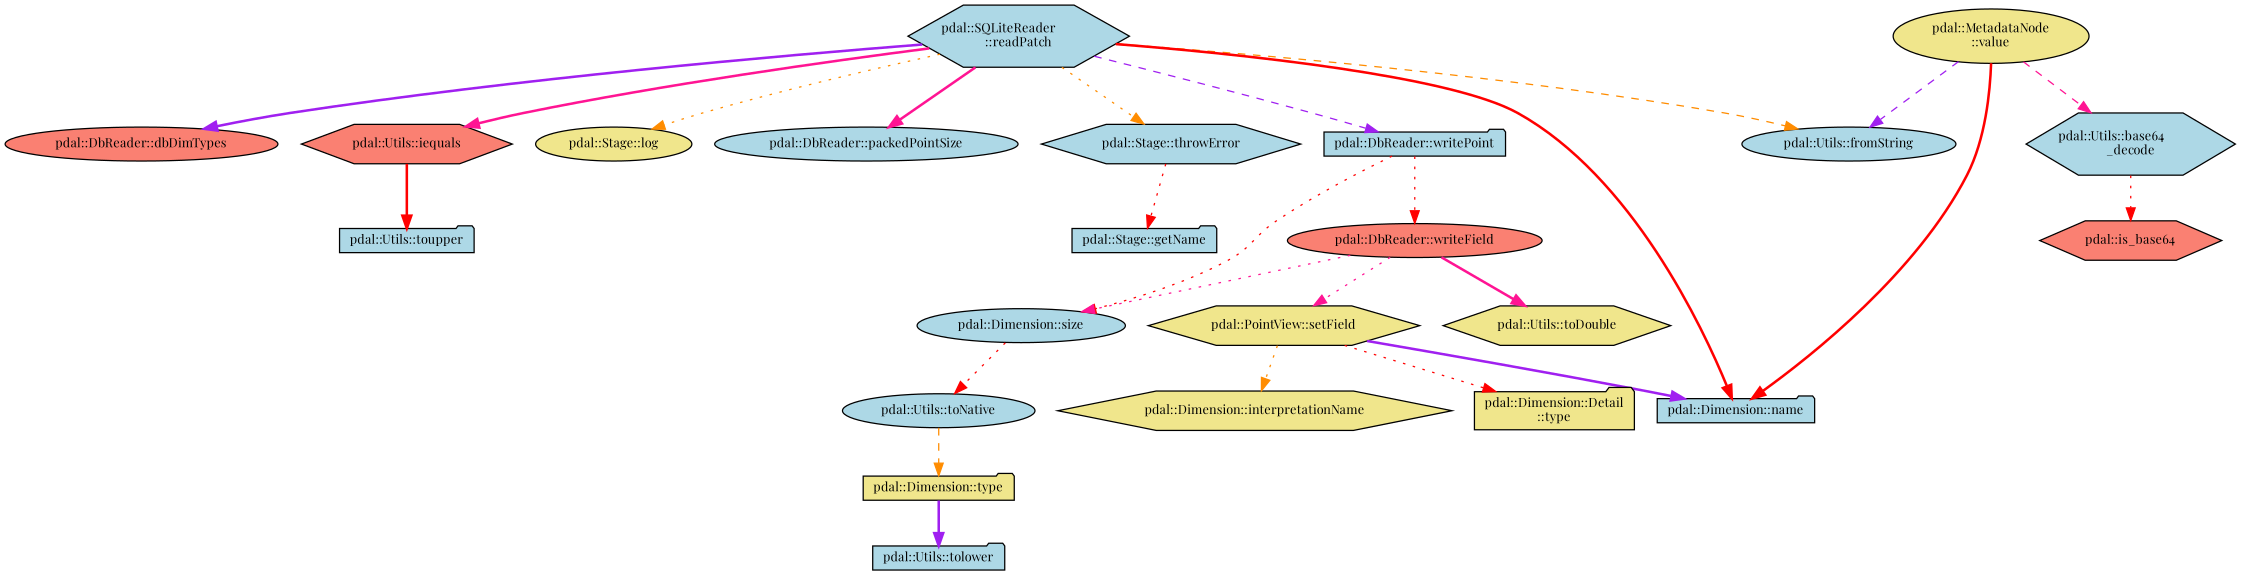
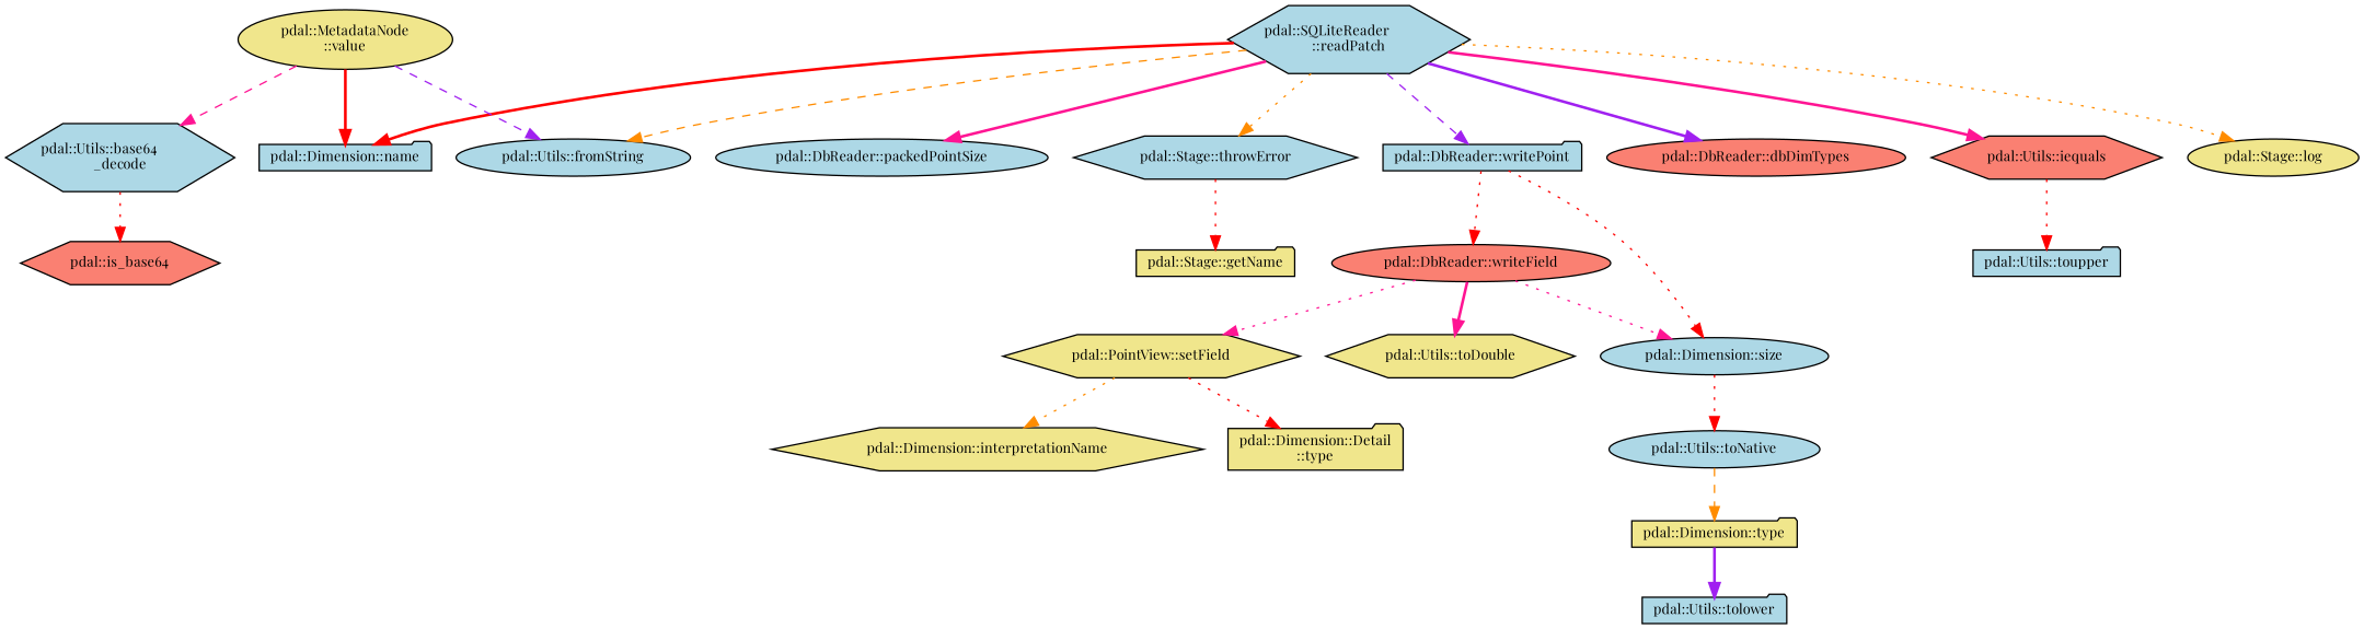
  digraph {
    fontname="Playfair Display"
    rankdir=TB
    node [color=black fillcolor=lightblue fontname="Playfair Display" fontsize=10 shape=hexagon style=filled]
    edge [color=red fontname="Playfair Display" fontsize=10 labelfontname=Helvetica labelfontsize=10 style=dotted]
    n1 [fontcolor=black height=0.2 label="pdal::SQLiteReader\l::readPatch" width=0.4]
    n2 [fillcolor=salmon height=0.2 label="pdal::DbReader::dbDimTypes" shape=ellipse width=0.4]
    n3 [height=0.2 label="pdal::Utils::fromString" shape=ellipse width=0.4]
    n4 [fillcolor=salmon height=0.2 label="pdal::Utils::iequals" width=0.4]
    n5 [fillcolor=khaki height=0.2 label="pdal::Stage::log" shape=ellipse width=0.4]
    n6 [height=0.2 label="pdal::DbReader::packedPointSize" shape=ellipse width=0.4]
    n7 [height=0.2 label="pdal::Stage::throwError" width=0.4]
    n8 [height=0.2 label="pdal::DbReader::writePoint" shape=folder width=0.4]
    n9 [height=0.2 label="pdal::Dimension::name" shape=folder width=0.4]
    n10 [height=0.2 label="pdal::Utils::toupper" shape=folder width=0.4]
-   n11 [height=0.2 label="pdal::Stage::getName" shape=folder width=0.4]
+   n11 [fillcolor=khaki height=0.2 label="pdal::Stage::getName" shape=folder width=0.4]
    n12 [fillcolor=khaki height=0.2 label="pdal::MetadataNode\l::value" shape=ellipse width=0.4]
    n13 [height=0.2 label="pdal::Utils::base64\l_decode" width=0.4]
    n14 [height=0.2 label="pdal::Dimension::size" shape=ellipse width=0.4]
    n15 [fillcolor=salmon height=0.2 label="pdal::DbReader::writeField" shape=ellipse width=0.4]
    n16 [fillcolor=salmon height=0.2 label="pdal::is_base64" width=0.4]
    n17 [height=0.2 label="pdal::Utils::toNative" shape=ellipse width=0.4]
    n18 [fillcolor=khaki height=0.2 label="pdal::PointView::setField" width=0.4]
    n19 [fillcolor=khaki height=0.2 label="pdal::Utils::toDouble" width=0.4]
    n20 [fillcolor=khaki height=0.2 label="pdal::Dimension::type" shape=folder width=0.4]
    n21 [height=0.2 label="pdal::Utils::tolower" shape=folder width=0.4]
    n22 [fillcolor=khaki height=0.2 label="pdal::Dimension::interpretationName" width=0.4]
    n23 [fillcolor=khaki height=0.2 label="pdal::Dimension::Detail\l::type" shape=folder width=0.4]
    n1 -> n2 [color=purple style=bold]
    n1 -> n3 [color=darkorange style=dashed]
    n1 -> n4 [color=deeppink style=bold]
    n1 -> n5 [color=darkorange]
    n1 -> n6 [color=deeppink style=bold]
    n1 -> n7 [color=darkorange]
    n1 -> n8 [color=purple style=dashed]
    n1 -> n9 [style=bold]
-   n4 -> n10 [style=bold]
+   n4 -> n10
    n7 -> n11
    n8 -> n14
    n8 -> n15
    n12 -> n3 [color=purple style=dashed]
    n12 -> n9 [style=bold]
    n12 -> n13 [color=deeppink style=dashed]
    n13 -> n16
    n14 -> n17
    n15 -> n14 [color=deeppink]
    n15 -> n18 [color=deeppink]
    n15 -> n19 [color=deeppink style=bold]
    n17 -> n20 [color=darkorange style=dashed]
-   n18 -> n9 [color=purple style=bold]
    n18 -> n22 [color=darkorange]
    n18 -> n23
    n20 -> n21 [color=purple style=bold]
  }
